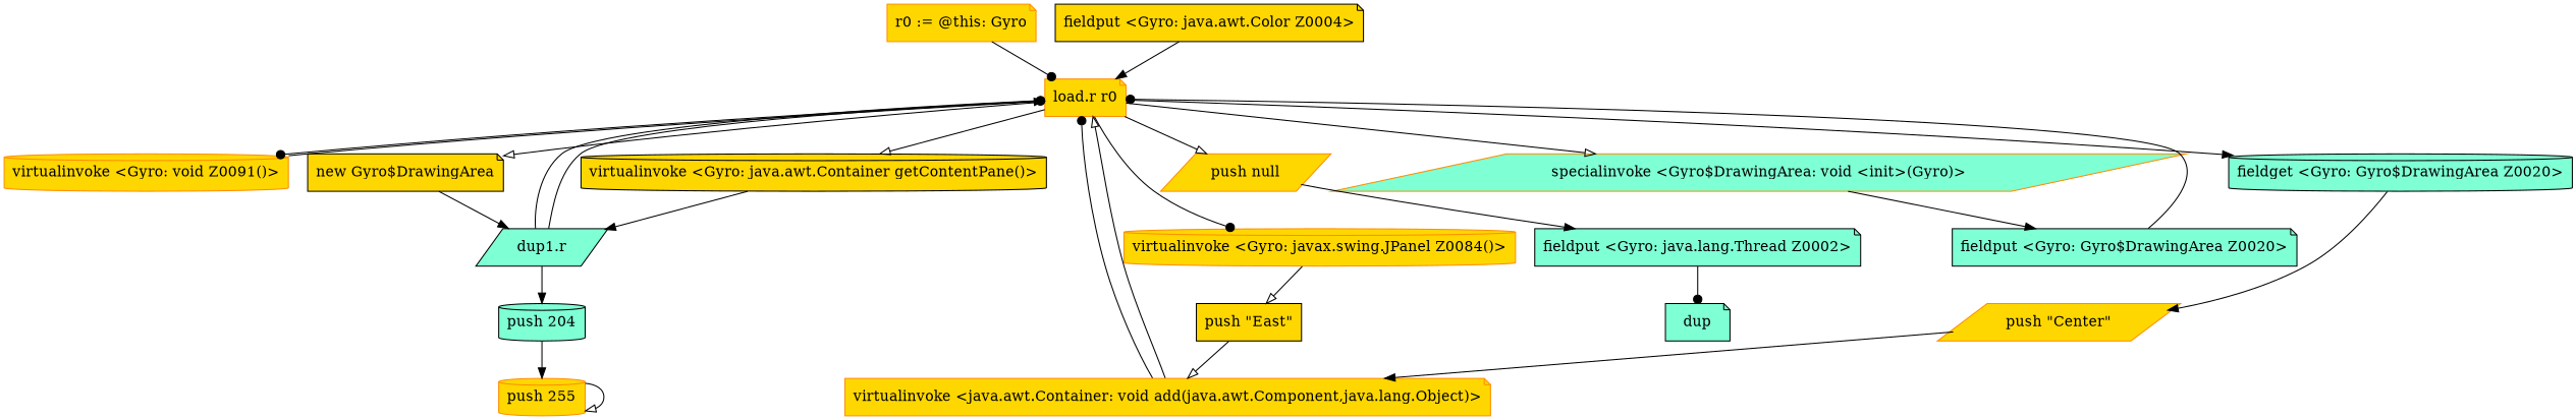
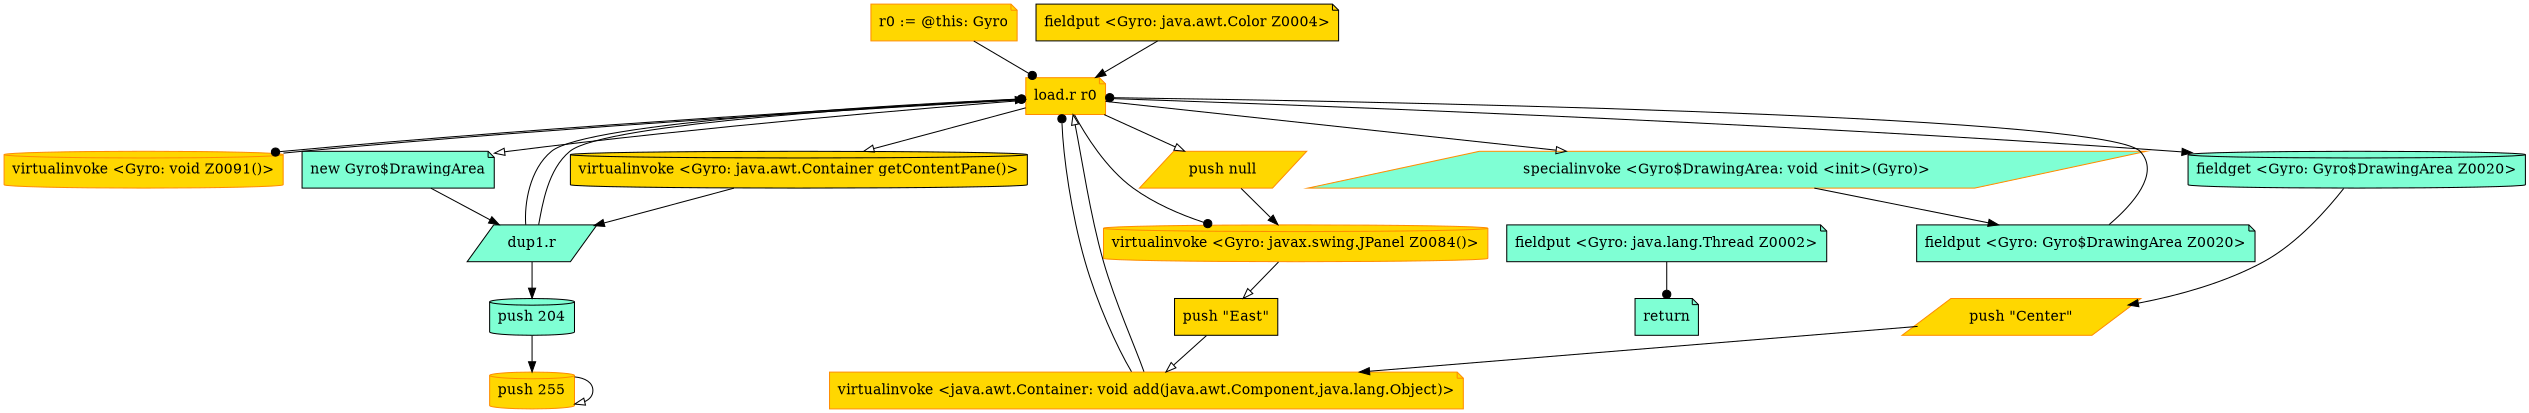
  digraph {
    node [color=black fillcolor=gold shape=note style=filled]
    edge [arrowhead=normal]
    "r0 := @this: Gyro" [color=darkorange]
    "load.r r0" [color=darkorange]
    "virtualinvoke <Gyro: void Z0091()>" [color=darkorange shape=cylinder]
    "virtualinvoke <Gyro: java.awt.Container getContentPane()>" [shape=cylinder]
    "virtualinvoke <Gyro: javax.swing.JPanel Z0084()>" [color=darkorange shape=cylinder]
-   "new Gyro$DrawingArea"
+   "new Gyro$DrawingArea" [fillcolor=aquamarine]
    "specialinvoke <Gyro$DrawingArea: void <init>(Gyro)>" [color=darkorange fillcolor=aquamarine shape=parallelogram]
    "fieldget <Gyro: Gyro$DrawingArea Z0020>" [fillcolor=aquamarine shape=cylinder]
    "push null" [color=darkorange shape=parallelogram]
    "dup1.r" [fillcolor=aquamarine shape=parallelogram]
    "push \"East\"" [shape=box]
    "fieldput <Gyro: Gyro$DrawingArea Z0020>" [fillcolor=aquamarine]
    "push \"Center\"" [color=darkorange shape=parallelogram]
    "fieldput <Gyro: java.lang.Thread Z0002>" [fillcolor=aquamarine]
    "push 204" [fillcolor=aquamarine shape=cylinder]
    "push 255" [color=darkorange shape=cylinder]
    "fieldput <Gyro: java.awt.Color Z0004>"
    "virtualinvoke <java.awt.Container: void add(java.awt.Component,java.lang.Object)>" [color=darkorange]
-   return [fillcolor=aquamarine label=dup]
+   return [fillcolor=aquamarine]
    "r0 := @this: Gyro" -> "load.r r0" [arrowhead=dot]
    "load.r r0" -> "virtualinvoke <Gyro: void Z0091()>" [arrowhead=dot]
    "load.r r0" -> "virtualinvoke <Gyro: java.awt.Container getContentPane()>" [arrowhead=onormal]
    "load.r r0" -> "virtualinvoke <Gyro: javax.swing.JPanel Z0084()>" [arrowhead=dot]
    "load.r r0" -> "new Gyro$DrawingArea" [arrowhead=onormal]
    "load.r r0" -> "specialinvoke <Gyro$DrawingArea: void <init>(Gyro)>" [arrowhead=onormal]
    "load.r r0" -> "fieldget <Gyro: Gyro$DrawingArea Z0020>"
    "load.r r0" -> "push null" [arrowhead=onormal]
    "virtualinvoke <Gyro: void Z0091()>" -> "load.r r0"
    "virtualinvoke <Gyro: java.awt.Container getContentPane()>" -> "dup1.r"
    "virtualinvoke <Gyro: javax.swing.JPanel Z0084()>" -> "push \"East\"" [arrowhead=onormal]
    "new Gyro$DrawingArea" -> "dup1.r"
    "specialinvoke <Gyro$DrawingArea: void <init>(Gyro)>" -> "fieldput <Gyro: Gyro$DrawingArea Z0020>"
    "fieldget <Gyro: Gyro$DrawingArea Z0020>" -> "push \"Center\""
-   "push null" -> "fieldput <Gyro: java.lang.Thread Z0002>"
+   "push null" -> "virtualinvoke <Gyro: javax.swing.JPanel Z0084()>"
    "dup1.r" -> "load.r r0" [arrowhead=dot]
    "dup1.r" -> "load.r r0" [arrowhead=dot]
    "dup1.r" -> "push 204"
    "push \"East\"" -> "virtualinvoke <java.awt.Container: void add(java.awt.Component,java.lang.Object)>" [arrowhead=onormal]
    "fieldput <Gyro: Gyro$DrawingArea Z0020>" -> "load.r r0" [arrowhead=dot]
    "push \"Center\"" -> "virtualinvoke <java.awt.Container: void add(java.awt.Component,java.lang.Object)>"
    "fieldput <Gyro: java.lang.Thread Z0002>" -> return [arrowhead=dot]
    "push 204" -> "push 255"
    "push 255" -> "push 255" [arrowhead=onormal]
    "fieldput <Gyro: java.awt.Color Z0004>" -> "load.r r0"
    "virtualinvoke <java.awt.Container: void add(java.awt.Component,java.lang.Object)>" -> "load.r r0" [arrowhead=dot]
    "virtualinvoke <java.awt.Container: void add(java.awt.Component,java.lang.Object)>" -> "load.r r0" [arrowhead=onormal]
  }
